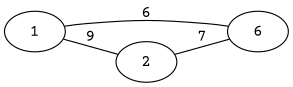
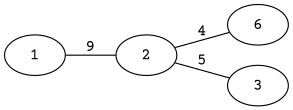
  graph {
    fontname="Courier Prime"
    rankdir=LR
    node [fontname="Courier Prime"]
    edge [fontname="Courier Prime"]
    n1 [label=6]
    2
+   3
    1
-   2 -- n1 [label=7]
-   1 -- n1 [label=6]
+   2 -- n1 [label=4]
+   2 -- 3 [label=5]
    1 -- 2 [label=9]
  }
